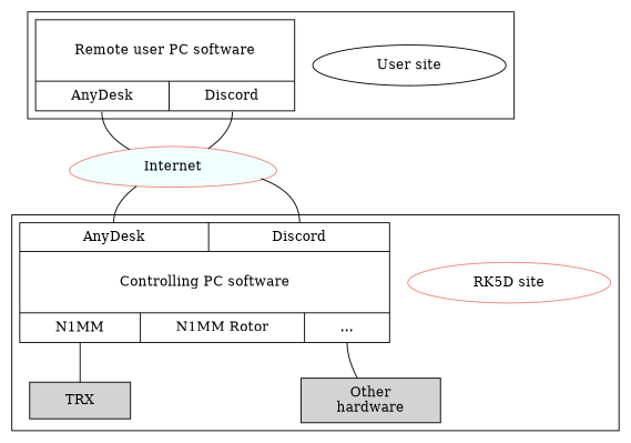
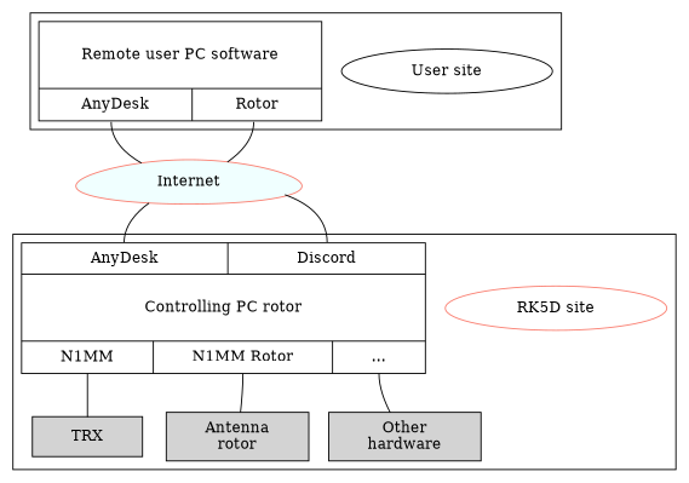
  digraph {
    node [margin="0.5,0.1" shape=record]
    edge [arrowhead=none]
    n1 [color=black label="User site" shape=ellipse]
-   n2 [label="{\nRemote user PC software\n\n | { <anydesk> AnyDesk | <discord> Discord }}"]
+   n2 [label="{\nRemote user PC software\n\n | { <anydesk> AnyDesk | <discord> Rotor }}"]
    n3 [color=salmon label="RK5D site" shape=ellipse]
-   n4 [label="{{ <anydesk> AnyDesk | <discord> Discord } | \nControlling PC software\n\n | {<n1mm>N1MM | <rotor>N1MM Rotor | <etc>...}}"]
+   n4 [label="{{ <anydesk> AnyDesk | <discord> Discord } | \nControlling PC rotor\n\n | {<n1mm>N1MM | <rotor>N1MM Rotor | <etc>...}}"]
    TRX [style=filled]
+   n6 [label="Antenna\nrotor" style=filled]
    n7 [label="Other\nhardware" style=filled]
    Internet [color=salmon fillcolor=azure shape=egg style=filled]
    subgraph cluster_1 {
      n1
      n2
    }
    subgraph cluster_2 {
      labelloc=top
      n3
      n4
      TRX
+     n6
      n7
    }
    n2 -> Internet [tailport=anydesk]
    n2 -> Internet [tailport=discord]
    n4 -> TRX [tailport=n1mm]
+   n4 -> n6 [tailport=rotor]
    n4 -> n7 [tailport=etc]
    Internet -> n4 [headport=anydesk]
    Internet -> n4 [headport=discord]
  }
